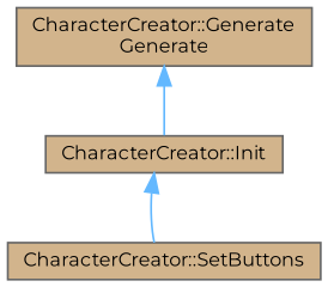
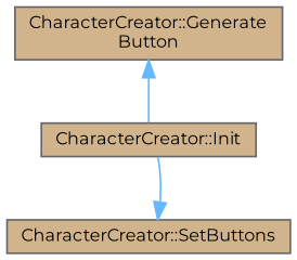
  digraph {
    fontname=Montserrat
    rankdir=TB
    node [color=grey40 fillcolor=tan fontname=Montserrat fontsize=10 shape=box style=filled]
    edge [color=steelblue1 dir=back fontname=Montserrat fontsize=10 labelfontname=Helvetica labelfontsize=10 style=solid]
-   n1 [color=gray40 fontcolor=black height=0.2 label="CharacterCreator::Generate\lGenerate" width=0.4]
+   n1 [color=gray40 fontcolor=black height=0.2 label="CharacterCreator::Generate\lButton" width=0.4]
    n2 [height=0.2 label="CharacterCreator::Init" width=0.4]
    n3 [height=0.2 label="CharacterCreator::SetButtons" width=0.4]
    n1 -> n2
-   n2 -> n3
+   n3 -> n2
  }
